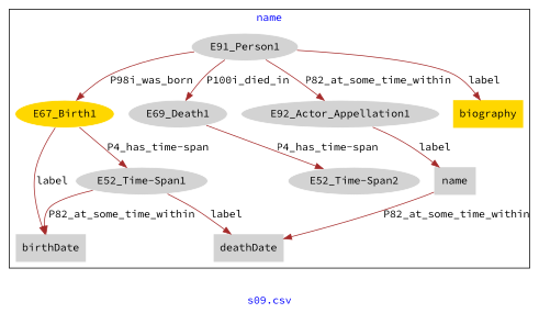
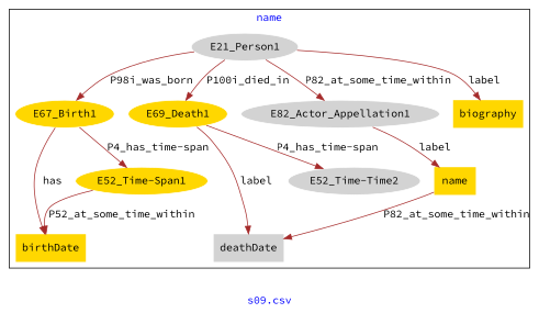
  digraph {
    fontcolor=blue
    fontname="Source Code Pro"
    label="s09.csv"
    remincross=true
    node [color=white fillcolor=lightgray fontname="Source Code Pro" style=filled]
    edge [color=brown fontcolor=black fontname="Source Code Pro"]
-   n1 [label=E91_Person1]
+   n1 [label=E21_Person1]
    n2 [fillcolor=gold label=E67_Birth1]
-   n3 [label=E69_Death1]
-   n4 [label=E92_Actor_Appellation1]
-   n5 [label="E52_Time-Span1"]
-   n6 [label="E52_Time-Span2"]
-   n7 [label=birthDate shape=plaintext color=""]
+   n3 [fillcolor=gold label=E69_Death1]
+   n4 [label=E82_Actor_Appellation1]
+   n5 [fillcolor=gold label="E52_Time-Span1"]
+   n6 [label="E52_Time-Time2"]
+   n7 [fillcolor=gold label=birthDate shape=plaintext color=""]
    n8 [label=deathDate shape=plaintext color=""]
-   n9 [label=name shape=plaintext color=""]
+   n9 [fillcolor=gold label=name shape=plaintext color=""]
    n10 [fillcolor=gold label=biography shape=plaintext color=""]
    subgraph cluster_1 {
      label=name
      n1
      n2
      n3
      n4
      n5
      n6
      n7
      n8
      n9
      n10
    }
    n1 -> n2 [label=P98i_was_born]
    n1 -> n3 [label=P100i_died_in]
    n1 -> n4 [label=P82_at_some_time_within]
    n1 -> n10 [label=label]
    n2 -> n5 [label="P4_has_time-span"]
-   n2 -> n7 [label=label]
+   n2 -> n7 [label=has]
    n3 -> n6 [label="P4_has_time-span"]
-   n5 -> n8 [label=label]
+   n3 -> n8 [label=label]
    n4 -> n9 [label=label]
-   n5 -> n7 [label=P82_at_some_time_within]
+   n5 -> n7 [label=P52_at_some_time_within]
    n9 -> n8 [label=P82_at_some_time_within]
  }
